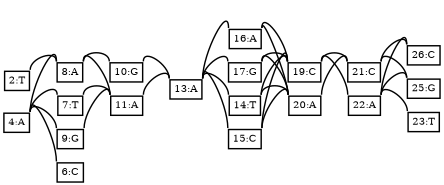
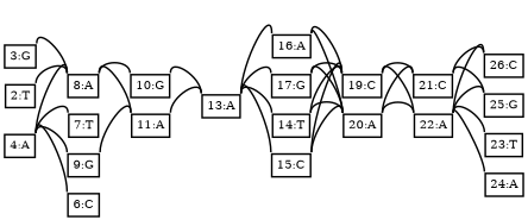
  digraph {
    rankdir=LR
    node [margin=0 shape=none]
    edge [arrowhead=none arrowtail=none dir=both headport=nw penwidth=2 tailport=ne]
    n1 [height=0 label=<<TABLE BORDER="0" CELLPADDING="0" CELLSPACING="0"><TR><TD PORT="nw"></TD><TD PORT="n"></TD><TD PORT="ne"></TD></TR><TR><TD></TD><TD></TD></TR><TR><TD></TD><TD ROWSPAN="3" BORDER="2" CELLPADDING="5">26:C</TD><TD></TD></TR><TR><TD></TD><TD></TD></TR><TR><TD PORT="sw"></TD><TD PORT="s"></TD><TD PORT="se"></TD></TR></TABLE>> rank=max width=0]
    n2 [height=0 label=<<TABLE BORDER="0" CELLPADDING="0" CELLSPACING="0"><TR><TD PORT="nw"></TD><TD PORT="n"></TD><TD PORT="ne"></TD></TR><TR><TD></TD><TD></TD></TR><TR><TD></TD><TD ROWSPAN="3" BORDER="2" CELLPADDING="5">2:T</TD><TD></TD></TR><TR><TD></TD><TD></TD></TR><TR><TD PORT="sw"></TD><TD PORT="s"></TD><TD PORT="se"></TD></TR></TABLE>> rank=min width=0]
    n3 [height=0 label=<<TABLE BORDER="0" CELLPADDING="0" CELLSPACING="0"><TR><TD PORT="nw"></TD><TD PORT="n"></TD><TD PORT="ne"></TD></TR><TR><TD></TD><TD></TD></TR><TR><TD></TD><TD ROWSPAN="3" BORDER="2" CELLPADDING="5">8:A</TD><TD></TD></TR><TR><TD></TD><TD></TD></TR><TR><TD PORT="sw"></TD><TD PORT="s"></TD><TD PORT="se"></TD></TR></TABLE>> width=0]
    n4 [height=0 label=<<TABLE BORDER="0" CELLPADDING="0" CELLSPACING="0"><TR><TD PORT="nw"></TD><TD PORT="n"></TD><TD PORT="ne"></TD></TR><TR><TD></TD><TD></TD></TR><TR><TD></TD><TD ROWSPAN="3" BORDER="2" CELLPADDING="5">11:A</TD><TD></TD></TR><TR><TD></TD><TD></TD></TR><TR><TD PORT="sw"></TD><TD PORT="s"></TD><TD PORT="se"></TD></TR></TABLE>> width=0]
    n5 [height=0 label=<<TABLE BORDER="0" CELLPADDING="0" CELLSPACING="0"><TR><TD PORT="nw"></TD><TD PORT="n"></TD><TD PORT="ne"></TD></TR><TR><TD></TD><TD></TD></TR><TR><TD></TD><TD ROWSPAN="3" BORDER="2" CELLPADDING="5">10:G</TD><TD></TD></TR><TR><TD></TD><TD></TD></TR><TR><TD PORT="sw"></TD><TD PORT="s"></TD><TD PORT="se"></TD></TR></TABLE>> width=0]
+   n6 [height=0 label=<<TABLE BORDER="0" CELLPADDING="0" CELLSPACING="0"><TR><TD PORT="nw"></TD><TD PORT="n"></TD><TD PORT="ne"></TD></TR><TR><TD></TD><TD></TD></TR><TR><TD></TD><TD ROWSPAN="3" BORDER="2" CELLPADDING="5">3:G</TD><TD></TD></TR><TR><TD></TD><TD></TD></TR><TR><TD PORT="sw"></TD><TD PORT="s"></TD><TD PORT="se"></TD></TR></TABLE>> rank=min width=0]
    n7 [height=0 label=<<TABLE BORDER="0" CELLPADDING="0" CELLSPACING="0"><TR><TD PORT="nw"></TD><TD PORT="n"></TD><TD PORT="ne"></TD></TR><TR><TD></TD><TD></TD></TR><TR><TD></TD><TD ROWSPAN="3" BORDER="2" CELLPADDING="5">4:A</TD><TD></TD></TR><TR><TD></TD><TD></TD></TR><TR><TD PORT="sw"></TD><TD PORT="s"></TD><TD PORT="se"></TD></TR></TABLE>> rank=min width=0]
    n8 [height=0 label=<<TABLE BORDER="0" CELLPADDING="0" CELLSPACING="0"><TR><TD PORT="nw"></TD><TD PORT="n"></TD><TD PORT="ne"></TD></TR><TR><TD></TD><TD></TD></TR><TR><TD></TD><TD ROWSPAN="3" BORDER="2" CELLPADDING="5">6:C</TD><TD></TD></TR><TR><TD></TD><TD></TD></TR><TR><TD PORT="sw"></TD><TD PORT="s"></TD><TD PORT="se"></TD></TR></TABLE>> width=0]
    n9 [height=0 label=<<TABLE BORDER="0" CELLPADDING="0" CELLSPACING="0"><TR><TD PORT="nw"></TD><TD PORT="n"></TD><TD PORT="ne"></TD></TR><TR><TD></TD><TD></TD></TR><TR><TD></TD><TD ROWSPAN="3" BORDER="2" CELLPADDING="5">7:T</TD><TD></TD></TR><TR><TD></TD><TD></TD></TR><TR><TD PORT="sw"></TD><TD PORT="s"></TD><TD PORT="se"></TD></TR></TABLE>> width=0]
    n10 [height=0 label=<<TABLE BORDER="0" CELLPADDING="0" CELLSPACING="0"><TR><TD PORT="nw"></TD><TD PORT="n"></TD><TD PORT="ne"></TD></TR><TR><TD></TD><TD></TD></TR><TR><TD></TD><TD ROWSPAN="3" BORDER="2" CELLPADDING="5">9:G</TD><TD></TD></TR><TR><TD></TD><TD></TD></TR><TR><TD PORT="sw"></TD><TD PORT="s"></TD><TD PORT="se"></TD></TR></TABLE>> width=0]
    n11 [height=0 label=<<TABLE BORDER="0" CELLPADDING="0" CELLSPACING="0"><TR><TD PORT="nw"></TD><TD PORT="n"></TD><TD PORT="ne"></TD></TR><TR><TD></TD><TD></TD></TR><TR><TD></TD><TD ROWSPAN="3" BORDER="2" CELLPADDING="5">13:A</TD><TD></TD></TR><TR><TD></TD><TD></TD></TR><TR><TD PORT="sw"></TD><TD PORT="s"></TD><TD PORT="se"></TD></TR></TABLE>> width=0]
    n12 [height=0 label=<<TABLE BORDER="0" CELLPADDING="0" CELLSPACING="0"><TR><TD PORT="nw"></TD><TD PORT="n"></TD><TD PORT="ne"></TD></TR><TR><TD></TD><TD></TD></TR><TR><TD></TD><TD ROWSPAN="3" BORDER="2" CELLPADDING="5">14:T</TD><TD></TD></TR><TR><TD></TD><TD></TD></TR><TR><TD PORT="sw"></TD><TD PORT="s"></TD><TD PORT="se"></TD></TR></TABLE>> width=0]
    n13 [height=0 label=<<TABLE BORDER="0" CELLPADDING="0" CELLSPACING="0"><TR><TD PORT="nw"></TD><TD PORT="n"></TD><TD PORT="ne"></TD></TR><TR><TD></TD><TD></TD></TR><TR><TD></TD><TD ROWSPAN="3" BORDER="2" CELLPADDING="5">15:C</TD><TD></TD></TR><TR><TD></TD><TD></TD></TR><TR><TD PORT="sw"></TD><TD PORT="s"></TD><TD PORT="se"></TD></TR></TABLE>> width=0]
    n14 [height=0 label=<<TABLE BORDER="0" CELLPADDING="0" CELLSPACING="0"><TR><TD PORT="nw"></TD><TD PORT="n"></TD><TD PORT="ne"></TD></TR><TR><TD></TD><TD></TD></TR><TR><TD></TD><TD ROWSPAN="3" BORDER="2" CELLPADDING="5">16:A</TD><TD></TD></TR><TR><TD></TD><TD></TD></TR><TR><TD PORT="sw"></TD><TD PORT="s"></TD><TD PORT="se"></TD></TR></TABLE>> width=0]
    n15 [height=0 label=<<TABLE BORDER="0" CELLPADDING="0" CELLSPACING="0"><TR><TD PORT="nw"></TD><TD PORT="n"></TD><TD PORT="ne"></TD></TR><TR><TD></TD><TD></TD></TR><TR><TD></TD><TD ROWSPAN="3" BORDER="2" CELLPADDING="5">17:G</TD><TD></TD></TR><TR><TD></TD><TD></TD></TR><TR><TD PORT="sw"></TD><TD PORT="s"></TD><TD PORT="se"></TD></TR></TABLE>> width=0]
    n16 [height=0 label=<<TABLE BORDER="0" CELLPADDING="0" CELLSPACING="0"><TR><TD PORT="nw"></TD><TD PORT="n"></TD><TD PORT="ne"></TD></TR><TR><TD></TD><TD></TD></TR><TR><TD></TD><TD ROWSPAN="3" BORDER="2" CELLPADDING="5">19:C</TD><TD></TD></TR><TR><TD></TD><TD></TD></TR><TR><TD PORT="sw"></TD><TD PORT="s"></TD><TD PORT="se"></TD></TR></TABLE>> width=0]
    n17 [height=0 label=<<TABLE BORDER="0" CELLPADDING="0" CELLSPACING="0"><TR><TD PORT="nw"></TD><TD PORT="n"></TD><TD PORT="ne"></TD></TR><TR><TD></TD><TD></TD></TR><TR><TD></TD><TD ROWSPAN="3" BORDER="2" CELLPADDING="5">20:A</TD><TD></TD></TR><TR><TD></TD><TD></TD></TR><TR><TD PORT="sw"></TD><TD PORT="s"></TD><TD PORT="se"></TD></TR></TABLE>> width=0]
    n18 [height=0 label=<<TABLE BORDER="0" CELLPADDING="0" CELLSPACING="0"><TR><TD PORT="nw"></TD><TD PORT="n"></TD><TD PORT="ne"></TD></TR><TR><TD></TD><TD></TD></TR><TR><TD></TD><TD ROWSPAN="3" BORDER="2" CELLPADDING="5">22:A</TD><TD></TD></TR><TR><TD></TD><TD></TD></TR><TR><TD PORT="sw"></TD><TD PORT="s"></TD><TD PORT="se"></TD></TR></TABLE>> width=0]
    n19 [height=0 label=<<TABLE BORDER="0" CELLPADDING="0" CELLSPACING="0"><TR><TD PORT="nw"></TD><TD PORT="n"></TD><TD PORT="ne"></TD></TR><TR><TD></TD><TD></TD></TR><TR><TD></TD><TD ROWSPAN="3" BORDER="2" CELLPADDING="5">21:C</TD><TD></TD></TR><TR><TD></TD><TD></TD></TR><TR><TD PORT="sw"></TD><TD PORT="s"></TD><TD PORT="se"></TD></TR></TABLE>> width=0]
    n20 [height=0 label=<<TABLE BORDER="0" CELLPADDING="0" CELLSPACING="0"><TR><TD PORT="nw"></TD><TD PORT="n"></TD><TD PORT="ne"></TD></TR><TR><TD></TD><TD></TD></TR><TR><TD></TD><TD ROWSPAN="3" BORDER="2" CELLPADDING="5">25:G</TD><TD></TD></TR><TR><TD></TD><TD></TD></TR><TR><TD PORT="sw"></TD><TD PORT="s"></TD><TD PORT="se"></TD></TR></TABLE>> rank=max width=0]
    n21 [height=0 label=<<TABLE BORDER="0" CELLPADDING="0" CELLSPACING="0"><TR><TD PORT="nw"></TD><TD PORT="n"></TD><TD PORT="ne"></TD></TR><TR><TD></TD><TD></TD></TR><TR><TD></TD><TD ROWSPAN="3" BORDER="2" CELLPADDING="5">23:T</TD><TD></TD></TR><TR><TD></TD><TD></TD></TR><TR><TD PORT="sw"></TD><TD PORT="s"></TD><TD PORT="se"></TD></TR></TABLE>> rank=max width=0]
+   n22 [height=0 label=<<TABLE BORDER="0" CELLPADDING="0" CELLSPACING="0"><TR><TD PORT="nw"></TD><TD PORT="n"></TD><TD PORT="ne"></TD></TR><TR><TD></TD><TD></TD></TR><TR><TD></TD><TD ROWSPAN="3" BORDER="2" CELLPADDING="5">24:A</TD><TD></TD></TR><TR><TD></TD><TD></TD></TR><TR><TD PORT="sw"></TD><TD PORT="s"></TD><TD PORT="se"></TD></TR></TABLE>> rank=max width=0]
    n2 -> n3
    n3 -> n4
    n3 -> n5
    n4 -> n11
    n5 -> n11
+   n6 -> n3
    n7 -> n3
    n7 -> n8
    n7 -> n9
    n7 -> n10
-   n9 -> n4
    n10 -> n4
    n11 -> n12
    n11 -> n13
    n11 -> n14
    n11 -> n15
    n12 -> n16
    n12 -> n17
    n13 -> n16
    n13 -> n17
    n14 -> n16
    n14 -> n17
    n15 -> n16
    n15 -> n17
    n16 -> n18
    n16 -> n19
+   n17 -> n18
    n17 -> n19
    n18 -> n1
    n18 -> n20
    n18 -> n21
+   n18 -> n22
    n19 -> n1
    n19 -> n20
  }
